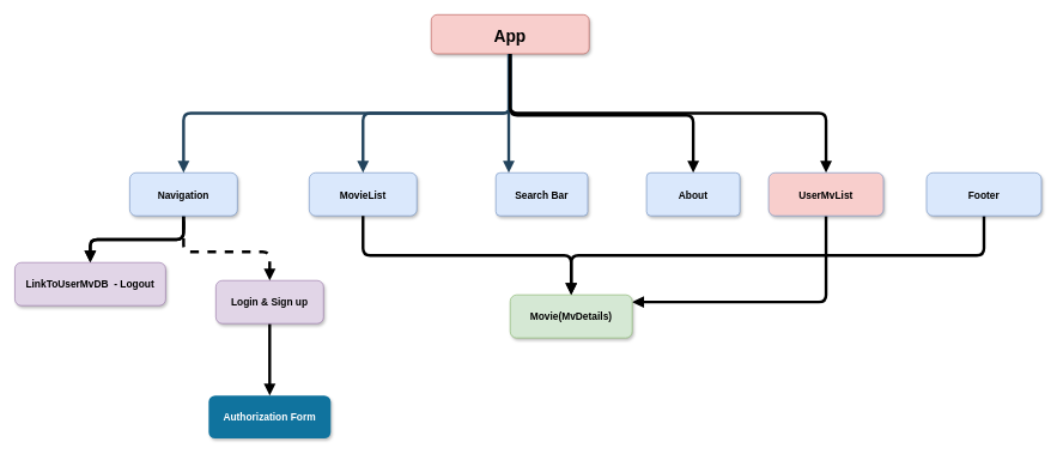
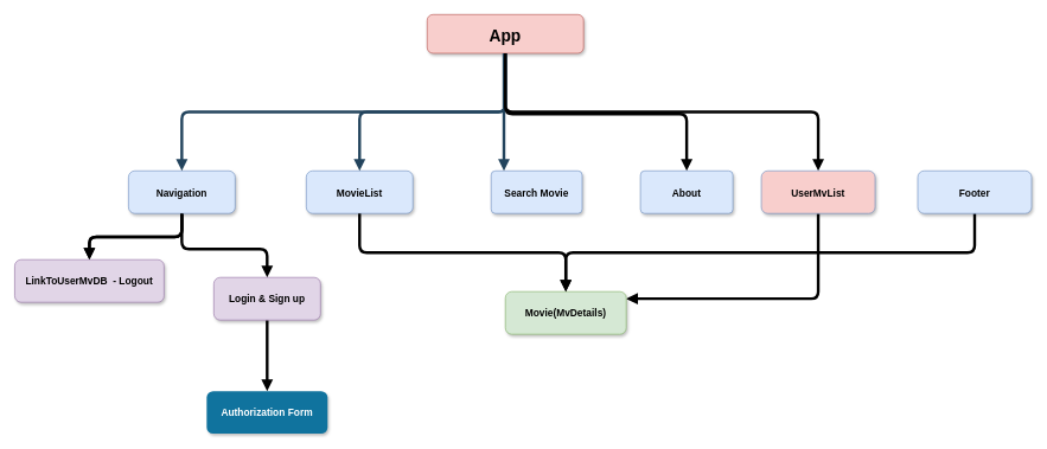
  <mxCell id="0" />
  <mxCell id="1" parent="0" />
  <mxCell id="2" value="App" style="rounded=1;fillColor=#f8cecc;strokeColor=#b85450;shadow=1;fontStyle=1;fontSize=23;" parent="1" vertex="1"><mxGeometry x="600" y="20" width="220" height="54.5" as="geometry" /></mxCell>
  <mxCell id="3" value="" style="edgeStyle=elbowEdgeStyle;rounded=1;orthogonalLoop=1;jettySize=auto;elbow=vertical;html=1;startArrow=none;startFill=0;endArrow=block;endFill=1;strokeWidth=4;" edge="1" parent="1" source="5" target="18"><mxGeometry relative="1" as="geometry" /></mxCell>
  <mxCell id="4" value="" style="edgeStyle=elbowEdgeStyle;rounded=1;orthogonalLoop=1;jettySize=auto;elbow=vertical;html=1;startArrow=none;startFill=0;endArrow=block;endFill=1;strokeWidth=4;" edge="1" parent="1" source="5" target="18"><mxGeometry relative="1" as="geometry" /></mxCell>
  <mxCell id="5" value="Navigation" style="rounded=1;fillColor=#dae8fc;strokeColor=#6c8ebf;shadow=1;fontStyle=1;fontSize=14;" parent="1" vertex="1"><mxGeometry x="180" y="240" width="150" height="60" as="geometry" /></mxCell>
  <mxCell id="6" value="MovieList" style="rounded=1;fillColor=#dae8fc;strokeColor=#6c8ebf;shadow=1;fontStyle=1;fontSize=14;" parent="1" vertex="1"><mxGeometry x="430" y="240" width="150" height="60" as="geometry" /></mxCell>
- <mxCell id="7" value="Search Bar" style="rounded=1;fillColor=#dae8fc;strokeColor=#6c8ebf;shadow=1;fontStyle=1;fontSize=14;direction=west;arcSize=10;" parent="1" vertex="1"><mxGeometry x="690" y="240" width="128" height="60" as="geometry" /></mxCell>
+ <mxCell id="7" value="Search Movie" style="rounded=1;fillColor=#dae8fc;strokeColor=#6c8ebf;shadow=1;fontStyle=1;fontSize=14;direction=west;arcSize=10;" parent="1" vertex="1"><mxGeometry x="690" y="240" width="128" height="60" as="geometry" /></mxCell>
  <mxCell id="8" value="" style="edgeStyle=elbowEdgeStyle;rounded=1;orthogonalLoop=1;jettySize=auto;elbow=vertical;html=1;fontSize=23;startArrow=block;startFill=1;endArrow=none;endFill=0;strokeWidth=4;" edge="1" parent="1" source="10" target="2"><mxGeometry relative="1" as="geometry" /></mxCell>
  <mxCell id="9" value="" style="edgeStyle=elbowEdgeStyle;rounded=1;orthogonalLoop=1;jettySize=auto;elbow=vertical;html=1;fontSize=23;startArrow=none;startFill=0;endArrow=block;endFill=1;strokeWidth=4;" edge="1" parent="1" source="10" target="12"><mxGeometry relative="1" as="geometry"><mxPoint x="730" y="410" as="targetPoint" /><Array as="points"><mxPoint x="780" y="420" /><mxPoint x="730" y="350" /></Array></mxGeometry></mxCell>
  <mxCell id="10" value="UserMvList" style="rounded=1;fillColor=#f8cecc;strokeColor=#6c8ebf;shadow=1;fontStyle=1;fontSize=14;" parent="1" vertex="1"><mxGeometry x="1070" y="240" width="160" height="60" as="geometry" /></mxCell>
  <mxCell id="11" value="" style="edgeStyle=elbowEdgeStyle;rounded=1;orthogonalLoop=1;jettySize=auto;elbow=vertical;html=1;fontSize=23;startArrow=block;startFill=1;endArrow=none;endFill=0;strokeWidth=4;" edge="1" parent="1" source="12" target="6"><mxGeometry relative="1" as="geometry" /></mxCell>
  <mxCell id="12" value="Movie(MvDetails)" style="rounded=1;fillColor=#d5e8d4;strokeColor=#82b366;shadow=1;fontStyle=1;fontSize=14;" parent="1" vertex="1"><mxGeometry x="710" y="410" width="170" height="60" as="geometry" /></mxCell>
  <mxCell id="13" value="" style="edgeStyle=elbowEdgeStyle;elbow=vertical;strokeWidth=4;endArrow=block;endFill=1;fontStyle=1;strokeColor=#23445D;" parent="1" source="2" target="6" edge="1"><mxGeometry x="22" y="165.5" width="100" height="100" as="geometry"><mxPoint x="-68" y="65.5" as="sourcePoint" /><mxPoint x="32" y="-34.5" as="targetPoint" /></mxGeometry></mxCell>
  <mxCell id="14" value="" style="edgeStyle=elbowEdgeStyle;elbow=vertical;strokeWidth=4;endArrow=block;endFill=1;fontStyle=1;strokeColor=#23445D;" parent="1" source="2" target="5" edge="1"><mxGeometry x="22" y="165.5" width="100" height="100" as="geometry"><mxPoint x="-68" y="65.5" as="sourcePoint" /><mxPoint x="32" y="-34.5" as="targetPoint" /></mxGeometry></mxCell>
  <mxCell id="15" value="" style="edgeStyle=elbowEdgeStyle;elbow=vertical;strokeWidth=4;endArrow=block;endFill=1;fontStyle=1;strokeColor=#23445D;" parent="1" source="2" target="7" edge="1"><mxGeometry x="22" y="165.5" width="100" height="100" as="geometry"><mxPoint x="-68" y="65.5" as="sourcePoint" /><mxPoint x="32" y="-34.5" as="targetPoint" /><Array as="points"><mxPoint x="708" y="220" /><mxPoint x="880" y="230" /><mxPoint x="870" y="270" /></Array></mxGeometry></mxCell>
  <mxCell id="16" style="rounded=1;orthogonalLoop=1;jettySize=auto;html=1;strokeWidth=4;endArrow=none;endFill=0;elbow=vertical;edgeStyle=elbowEdgeStyle;startArrow=block;startFill=1;exitX=0.5;exitY=1;exitDx=0;exitDy=0;" edge="1" parent="1" source="17"><mxGeometry relative="1" as="geometry"><mxPoint x="710" y="74.5" as="targetPoint" /><mxPoint x="1081" y="244.5" as="sourcePoint" /><Array as="points"><mxPoint x="920" y="160" /></Array></mxGeometry></mxCell>
  <mxCell id="17" value="About" style="rounded=1;fillColor=#dae8fc;strokeColor=#6c8ebf;shadow=1;fontStyle=1;fontSize=14;direction=west;arcSize=10;" vertex="1" parent="1"><mxGeometry x="900" y="240" width="130" height="60" as="geometry" /></mxCell>
  <mxCell id="18" value="LinkToUserMvDB  - Logout" style="rounded=1;shadow=1;fontStyle=1;fontSize=14;fillColor=#e1d5e7;strokeColor=#9673a6;" vertex="1" parent="1"><mxGeometry x="20" y="365" width="210" height="60" as="geometry" /></mxCell>
  <mxCell id="19" value="" style="edgeStyle=elbowEdgeStyle;rounded=1;orthogonalLoop=1;jettySize=auto;elbow=vertical;html=1;fontSize=23;startArrow=block;startFill=1;endArrow=none;endFill=0;strokeWidth=4;" edge="1" parent="1" source="20" target="22"><mxGeometry relative="1" as="geometry" /></mxCell>
  <mxCell id="20" value="Authorization Form" style="rounded=1;fillColor=#10739E;strokeColor=none;shadow=1;gradientColor=none;fontStyle=1;fontColor=#FFFFFF;fontSize=14;" vertex="1" parent="1"><mxGeometry x="290" y="550" width="170" height="60" as="geometry" /></mxCell>
- <mxCell id="21" value="" style="edgeStyle=elbowEdgeStyle;rounded=1;orthogonalLoop=1;jettySize=auto;elbow=vertical;html=1;startArrow=block;startFill=1;endArrow=none;endFill=0;strokeWidth=4;entryX=0.5;entryY=1;entryDx=0;entryDy=0;exitX=0.5;exitY=0;exitDx=0;exitDy=0;exitPerimeter=0;dashed=1;" edge="1" parent="1" source="22" target="5"><mxGeometry relative="1" as="geometry"><Array as="points"><mxPoint x="250" y="350" /><mxPoint x="260" y="360" /><mxPoint x="170" y="310" /><mxPoint x="210" y="310" /></Array></mxGeometry></mxCell>
+ <mxCell id="21" value="" style="edgeStyle=elbowEdgeStyle;rounded=1;orthogonalLoop=1;jettySize=auto;elbow=vertical;html=1;startArrow=block;startFill=1;endArrow=none;endFill=0;strokeWidth=4;entryX=0.5;entryY=1;entryDx=0;entryDy=0;exitX=0.5;exitY=0;exitDx=0;exitDy=0;exitPerimeter=0;" edge="1" parent="1" source="22" target="5"><mxGeometry relative="1" as="geometry"><Array as="points"><mxPoint x="250" y="350" /><mxPoint x="260" y="360" /><mxPoint x="170" y="310" /><mxPoint x="210" y="310" /></Array></mxGeometry></mxCell>
  <mxCell id="22" value="Login &amp; Sign up" style="rounded=1;fillColor=#e1d5e7;strokeColor=#9673a6;shadow=1;fontStyle=1;fontSize=14;" vertex="1" parent="1"><mxGeometry x="300" y="390" width="150" height="60" as="geometry" /></mxCell>
  <mxCell id="23" value="" style="edgeStyle=elbowEdgeStyle;rounded=1;orthogonalLoop=1;jettySize=auto;elbow=vertical;html=1;fontSize=23;startArrow=none;startFill=0;endArrow=block;endFill=1;strokeWidth=4;" edge="1" parent="1" source="24" target="12"><mxGeometry relative="1" as="geometry" /></mxCell>
  <mxCell id="24" value="Footer" style="rounded=1;fillColor=#dae8fc;strokeColor=#6c8ebf;shadow=1;fontStyle=1;fontSize=14;" vertex="1" parent="1"><mxGeometry x="1290" y="240" width="160" height="60" as="geometry" /></mxCell>
